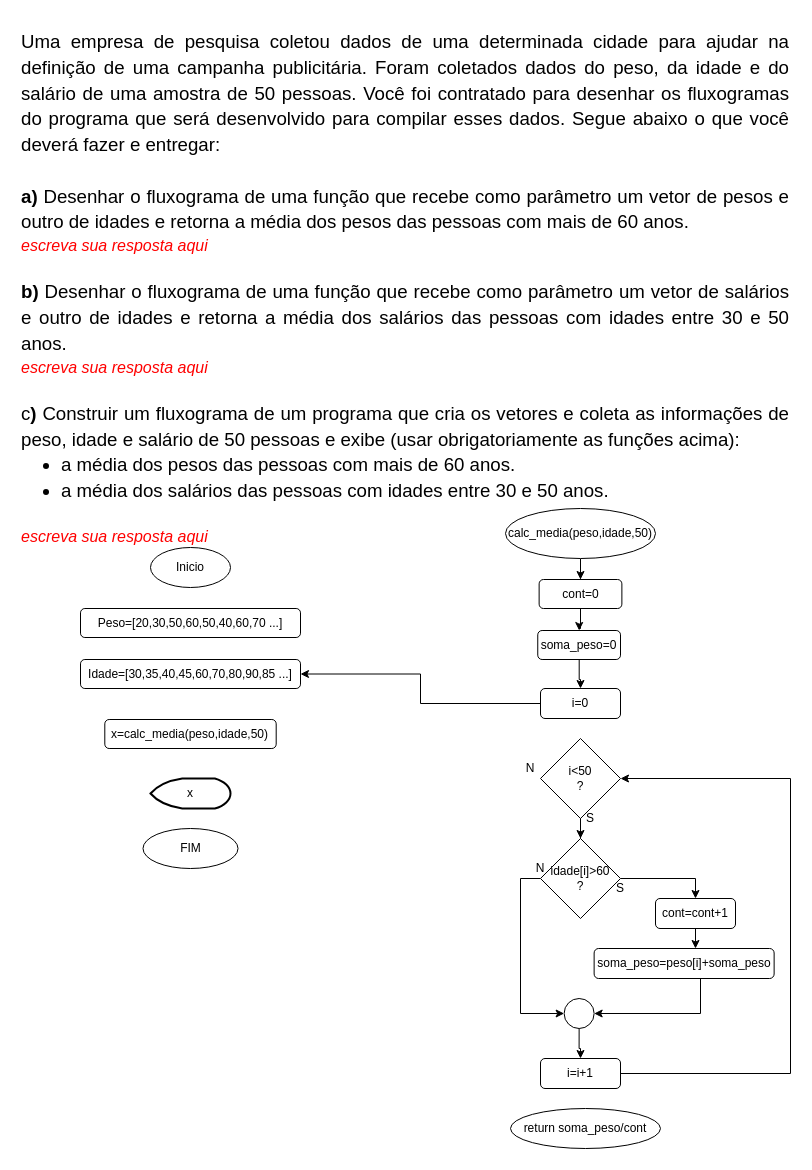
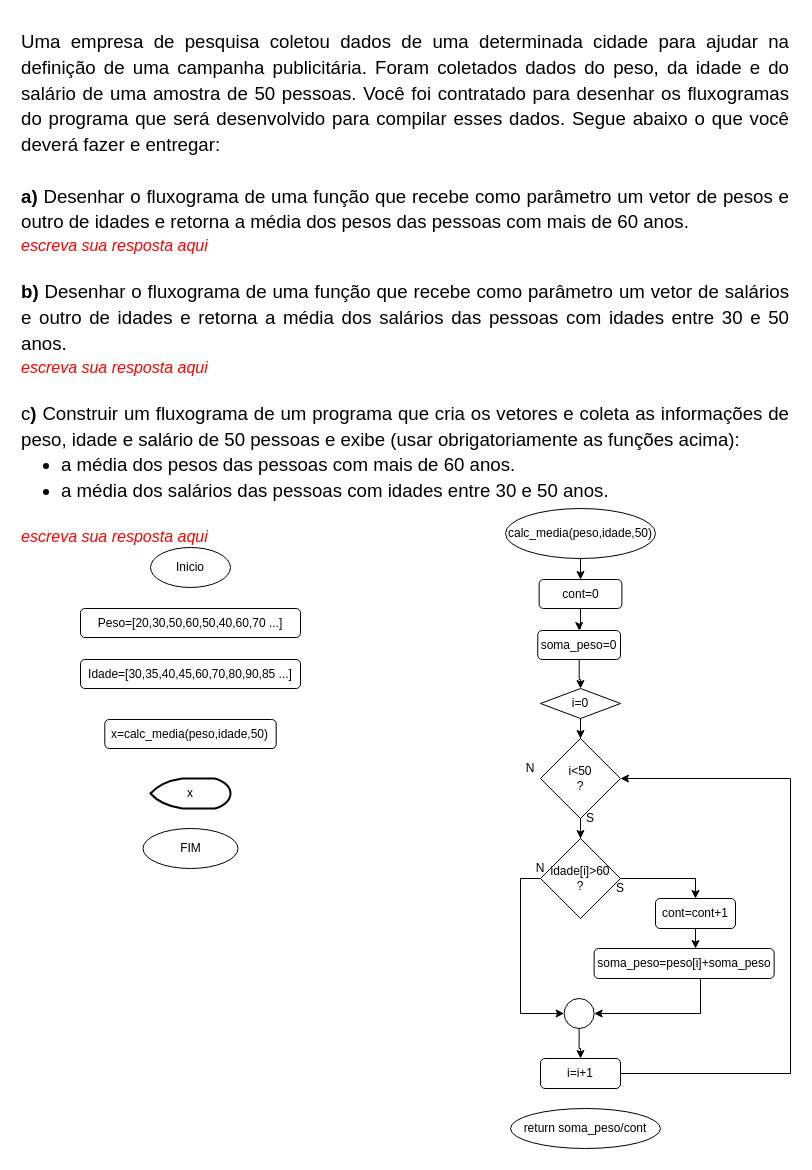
  <mxCell id="0" />
  <mxCell id="1" parent="0" />
  <mxCell id="2" value="&lt;br&gt;&lt;br&gt;&lt;b style=&quot;font-weight: normal&quot; id=&quot;docs-internal-guid-f367e695-7fff-05dd-d407-37b9cecacf52&quot;&gt;&lt;p dir=&quot;ltr&quot; style=&quot;line-height: 1.38 ; text-align: justify ; margin-top: 0pt ; margin-bottom: 0pt&quot;&gt;&lt;span style=&quot;font-size: 14pt ; font-family: &amp;#34;calibri&amp;#34; , sans-serif ; color: rgb(0 , 0 , 0) ; background-color: transparent ; font-weight: 400 ; font-style: normal ; font-variant: normal ; text-decoration: none ; vertical-align: baseline&quot;&gt;Uma empresa de pesquisa coletou dados de uma determinada cidade para ajudar na definição de uma campanha publicitária. Foram coletados dados do peso, da idade e do salário de uma amostra de 50 pessoas. Você foi contratado para desenhar os fluxogramas do programa que será desenvolvido para compilar esses dados. Segue abaixo o que você deverá fazer e entregar:&lt;/span&gt;&lt;/p&gt;&lt;p dir=&quot;ltr&quot; style=&quot;line-height: 1.38 ; text-align: justify ; margin-top: 0pt ; margin-bottom: 0pt&quot;&gt;&lt;span style=&quot;font-size: 14pt ; font-family: &amp;#34;calibri&amp;#34; , sans-serif ; color: rgb(0 , 0 , 0) ; background-color: transparent ; font-weight: 400 ; font-style: normal ; font-variant: normal ; text-decoration: none ; vertical-align: baseline&quot;&gt;&lt;br&gt;&lt;/span&gt;&lt;/p&gt;&lt;p dir=&quot;ltr&quot; style=&quot;line-height: 1.38 ; text-align: justify ; margin-top: 0pt ; margin-bottom: 0pt&quot;&gt;&lt;span style=&quot;font-size: 14pt ; font-family: &amp;#34;calibri&amp;#34; , sans-serif ; color: rgb(0 , 0 , 0) ; background-color: transparent ; font-weight: 700 ; font-style: normal ; font-variant: normal ; text-decoration: none ; vertical-align: baseline&quot;&gt;a) &lt;/span&gt;&lt;span style=&quot;font-size: 14pt ; font-family: &amp;#34;calibri&amp;#34; , sans-serif ; color: rgb(0 , 0 , 0) ; background-color: transparent ; font-weight: 400 ; font-style: normal ; font-variant: normal ; text-decoration: none ; vertical-align: baseline&quot;&gt;Desenhar o fluxograma de uma função que recebe como parâmetro um vetor de pesos e outro de idades e retorna a média dos pesos das pessoas com mais de 60 anos.&lt;/span&gt;&lt;/p&gt;&lt;p dir=&quot;ltr&quot; style=&quot;line-height: 1.38 ; text-align: justify ; margin-top: 0pt ; margin-bottom: 0pt&quot;&gt;&lt;span style=&quot;font-size: 14pt ; font-family: &amp;#34;calibri&amp;#34; , sans-serif ; color: rgb(0 , 0 , 0) ; background-color: transparent ; font-weight: 400 ; font-style: normal ; font-variant: normal ; text-decoration: none ; vertical-align: baseline&quot;&gt;&lt;span id=&quot;docs-internal-guid-11a64049-7fff-ae32-5dbd-ca60cdbc44b4&quot;&gt;&lt;/span&gt;&lt;/span&gt;&lt;/p&gt;&lt;p dir=&quot;ltr&quot; style=&quot;line-height: 1.38 ; text-align: justify ; margin-top: 0pt ; margin-bottom: 0pt&quot;&gt;&lt;span style=&quot;font-size: 12pt ; font-family: &amp;#34;calibri&amp;#34; , sans-serif ; color: rgb(255 , 0 , 0) ; background-color: transparent ; font-weight: 400 ; font-style: italic ; font-variant: normal ; text-decoration: none ; vertical-align: baseline&quot;&gt;escreva sua resposta aqui&lt;/span&gt;&lt;/p&gt;&lt;p dir=&quot;ltr&quot; style=&quot;line-height: 1.38 ; text-align: justify ; margin-top: 0pt ; margin-bottom: 0pt&quot;&gt;&lt;span style=&quot;font-size: 12pt ; font-family: &amp;#34;calibri&amp;#34; , sans-serif ; color: rgb(255 , 0 , 0) ; background-color: transparent ; font-weight: 400 ; font-style: italic ; font-variant: normal ; text-decoration: none ; vertical-align: baseline&quot;&gt;&lt;br&gt;&lt;/span&gt;&lt;/p&gt;&lt;p dir=&quot;ltr&quot; style=&quot;line-height: 1.38 ; text-align: justify ; margin-top: 0pt ; margin-bottom: 0pt&quot;&gt;&lt;span style=&quot;font-size: 14pt ; font-family: &amp;#34;calibri&amp;#34; , sans-serif ; color: rgb(0 , 0 , 0) ; background-color: transparent ; font-weight: 700 ; font-style: normal ; font-variant: normal ; text-decoration: none ; vertical-align: baseline&quot;&gt;b) &lt;/span&gt;&lt;span style=&quot;font-size: 14pt ; font-family: &amp;#34;calibri&amp;#34; , sans-serif ; color: rgb(0 , 0 , 0) ; background-color: transparent ; font-weight: 400 ; font-style: normal ; font-variant: normal ; text-decoration: none ; vertical-align: baseline&quot;&gt;Desenhar o fluxograma de uma função que recebe como parâmetro um vetor de salários e outro de idades e retorna a média dos salários das pessoas com idades entre 30 e 50 anos.&lt;/span&gt;&lt;/p&gt;&lt;p dir=&quot;ltr&quot; style=&quot;line-height: 1.38 ; text-align: justify ; margin-top: 0pt ; margin-bottom: 0pt&quot;&gt;&lt;span style=&quot;font-size: 12pt ; font-family: &amp;#34;calibri&amp;#34; , sans-serif ; color: rgb(255 , 0 , 0) ; background-color: transparent ; font-weight: 400 ; font-style: italic ; font-variant: normal ; text-decoration: none ; vertical-align: baseline&quot;&gt;&lt;span id=&quot;docs-internal-guid-d81f11be-7fff-fd33-b6b5-8922388f3a95&quot;&gt;&lt;/span&gt;&lt;/span&gt;&lt;/p&gt;&lt;p dir=&quot;ltr&quot; style=&quot;line-height: 1.38 ; text-align: justify ; margin-top: 0pt ; margin-bottom: 0pt&quot;&gt;&lt;span style=&quot;font-size: 12pt ; font-family: &amp;#34;calibri&amp;#34; , sans-serif ; color: rgb(255 , 0 , 0) ; background-color: transparent ; font-weight: 400 ; font-style: italic ; font-variant: normal ; text-decoration: none ; vertical-align: baseline&quot;&gt;escreva sua resposta aqui&lt;/span&gt;&lt;/p&gt;&lt;p dir=&quot;ltr&quot; style=&quot;line-height: 1.38 ; text-align: justify ; margin-top: 0pt ; margin-bottom: 0pt&quot;&gt;&lt;span style=&quot;font-size: 12pt ; font-family: &amp;#34;calibri&amp;#34; , sans-serif ; color: rgb(255 , 0 , 0) ; background-color: transparent ; font-weight: 400 ; font-style: italic ; font-variant: normal ; text-decoration: none ; vertical-align: baseline&quot;&gt;&lt;br&gt;&lt;/span&gt;&lt;/p&gt;&lt;p dir=&quot;ltr&quot; style=&quot;line-height: 1.38 ; text-align: justify ; margin-top: 0pt ; margin-bottom: 0pt&quot;&gt;&lt;span style=&quot;font-size: 14pt ; font-family: &amp;#34;calibri&amp;#34; , sans-serif ; color: rgb(0 , 0 , 0) ; background-color: transparent ; font-weight: 400 ; font-style: normal ; font-variant: normal ; text-decoration: none ; vertical-align: baseline&quot;&gt;c&lt;/span&gt;&lt;span style=&quot;font-size: 14pt ; font-family: &amp;#34;calibri&amp;#34; , sans-serif ; color: rgb(0 , 0 , 0) ; background-color: transparent ; font-weight: 700 ; font-style: normal ; font-variant: normal ; text-decoration: none ; vertical-align: baseline&quot;&gt;)&lt;/span&gt;&lt;span style=&quot;font-size: 14pt ; font-family: &amp;#34;calibri&amp;#34; , sans-serif ; color: rgb(0 , 0 , 0) ; background-color: transparent ; font-weight: 400 ; font-style: normal ; font-variant: normal ; text-decoration: none ; vertical-align: baseline&quot;&gt; Construir um fluxograma de um programa que cria os vetores e coleta as informações de peso, idade e salário de 50 pessoas e exibe (usar obrigatoriamente as funções acima):&lt;/span&gt;&lt;/p&gt;&lt;ul style=&quot;margin-top: 0 ; margin-bottom: 0&quot;&gt;&lt;li dir=&quot;ltr&quot; style=&quot;list-style-type: disc ; font-size: 14pt ; font-family: &amp;#34;calibri&amp;#34; , sans-serif ; color: rgb(0 , 0 , 0) ; background-color: transparent ; font-weight: 400 ; font-style: normal ; font-variant: normal ; text-decoration: none ; vertical-align: baseline&quot;&gt;&lt;p dir=&quot;ltr&quot; style=&quot;line-height: 1.38 ; text-align: justify ; margin-top: 0pt ; margin-bottom: 0pt&quot;&gt;&lt;span style=&quot;font-size: 14pt ; font-family: &amp;#34;calibri&amp;#34; , sans-serif ; color: rgb(0 , 0 , 0) ; background-color: transparent ; font-weight: 400 ; font-style: normal ; font-variant: normal ; text-decoration: none ; vertical-align: baseline&quot;&gt;a média dos pesos das pessoas com mais de 60 anos.&lt;/span&gt;&lt;/p&gt;&lt;/li&gt;&lt;li dir=&quot;ltr&quot; style=&quot;list-style-type: disc ; font-size: 14pt ; font-family: &amp;#34;calibri&amp;#34; , sans-serif ; color: rgb(0 , 0 , 0) ; background-color: transparent ; font-weight: 400 ; font-style: normal ; font-variant: normal ; text-decoration: none ; vertical-align: baseline&quot;&gt;&lt;p dir=&quot;ltr&quot; style=&quot;line-height: 1.38 ; text-align: justify ; margin-top: 0pt ; margin-bottom: 0pt&quot;&gt;&lt;span style=&quot;font-size: 14pt ; font-family: &amp;#34;calibri&amp;#34; , sans-serif ; color: rgb(0 , 0 , 0) ; background-color: transparent ; font-weight: 400 ; font-style: normal ; font-variant: normal ; text-decoration: none ; vertical-align: baseline&quot;&gt;a média dos salários das pessoas com idades entre 30 e 50 anos.&lt;/span&gt;&lt;/p&gt;&lt;/li&gt;&lt;/ul&gt;&lt;p dir=&quot;ltr&quot; style=&quot;line-height: 1.38 ; text-align: justify ; margin-top: 0pt ; margin-bottom: 0pt&quot;&gt;&lt;span style=&quot;font-size: 12pt ; font-family: &amp;#34;calibri&amp;#34; , sans-serif ; color: rgb(255 , 0 , 0) ; background-color: transparent ; font-weight: 400 ; font-style: italic ; font-variant: normal ; text-decoration: none ; vertical-align: baseline&quot;&gt;&lt;span id=&quot;docs-internal-guid-9d4a5a14-7fff-1daa-b311-a5176db41883&quot;&gt;&lt;br&gt;&lt;/span&gt;&lt;/span&gt;&lt;/p&gt;&lt;p dir=&quot;ltr&quot; style=&quot;line-height: 1.38 ; text-align: justify ; margin-top: 0pt ; margin-bottom: 0pt&quot;&gt;&lt;span style=&quot;font-size: 12pt ; font-family: &amp;#34;calibri&amp;#34; , sans-serif ; color: rgb(255 , 0 , 0) ; background-color: transparent ; font-weight: 400 ; font-style: italic ; font-variant: normal ; text-decoration: none ; vertical-align: baseline&quot;&gt;escreva sua resposta aqui&lt;/span&gt;&lt;/p&gt;&lt;/b&gt;&lt;br class=&quot;Apple-interchange-newline&quot;&gt;&lt;br&gt;" style="text;html=1;strokeColor=none;fillColor=none;align=center;verticalAlign=middle;whiteSpace=wrap;rounded=0;" vertex="1" parent="1"><mxGeometry x="20" y="20" width="770" height="480" as="geometry" /></mxCell>
  <mxCell id="3" style="edgeStyle=orthogonalEdgeStyle;rounded=0;orthogonalLoop=1;jettySize=auto;html=1;exitX=0.5;exitY=1;exitDx=0;exitDy=0;" edge="1" parent="1" source="2" target="2"><mxGeometry relative="1" as="geometry" /></mxCell>
  <mxCell id="4" style="edgeStyle=orthogonalEdgeStyle;rounded=0;orthogonalLoop=1;jettySize=auto;html=1;entryX=0.5;entryY=0;entryDx=0;entryDy=0;" edge="1" parent="1" source="5" target="21"><mxGeometry relative="1" as="geometry" /></mxCell>
  <mxCell id="5" value="calc_media(peso,idade,50)" style="ellipse;whiteSpace=wrap;html=1;" vertex="1" parent="1"><mxGeometry x="505.01" y="480" width="150" height="50" as="geometry" /></mxCell>
- <mxCell id="6" style="edgeStyle=orthogonalEdgeStyle;rounded=0;orthogonalLoop=1;jettySize=auto;html=1;" edge="1" parent="1" source="7" target="28"><mxGeometry relative="1" as="geometry" /></mxCell>
- <mxCell id="7" value="i=0" style="rounded=1;whiteSpace=wrap;html=1;" vertex="1" parent="1"><mxGeometry x="540" y="660" width="80" height="30" as="geometry" /></mxCell>
+ <mxCell id="6" style="edgeStyle=orthogonalEdgeStyle;rounded=0;orthogonalLoop=1;jettySize=auto;html=1;entryX=0.5;entryY=0;entryDx=0;entryDy=0;" edge="1" parent="1" source="7" target="12"><mxGeometry relative="1" as="geometry" /></mxCell>
+ <mxCell id="7" value="i=0" style="rhombus;whiteSpace=wrap;html=1;" vertex="1" parent="1"><mxGeometry x="540" y="660" width="80" height="30" as="geometry" /></mxCell>
  <mxCell id="8" style="edgeStyle=orthogonalEdgeStyle;rounded=0;orthogonalLoop=1;jettySize=auto;html=1;entryX=0.5;entryY=0;entryDx=0;entryDy=0;" edge="1" parent="1" source="9" target="7"><mxGeometry relative="1" as="geometry" /></mxCell>
  <mxCell id="9" value="soma_peso=0" style="rounded=1;whiteSpace=wrap;html=1;" vertex="1" parent="1"><mxGeometry x="537.26" y="602" width="82.75" height="29" as="geometry" /></mxCell>
  <mxCell id="10" value="return soma_peso/cont" style="ellipse;whiteSpace=wrap;html=1;" vertex="1" parent="1"><mxGeometry x="510" y="1080" width="150" height="40" as="geometry" /></mxCell>
  <mxCell id="11" style="edgeStyle=orthogonalEdgeStyle;rounded=0;orthogonalLoop=1;jettySize=auto;html=1;entryX=0.5;entryY=0;entryDx=0;entryDy=0;" edge="1" parent="1" source="12" target="17"><mxGeometry relative="1" as="geometry" /></mxCell>
  <mxCell id="12" value="i&amp;lt;50&lt;br&gt;?" style="rhombus;whiteSpace=wrap;html=1;" vertex="1" parent="1"><mxGeometry x="540" y="710" width="80" height="80" as="geometry" /></mxCell>
  <mxCell id="13" style="edgeStyle=orthogonalEdgeStyle;rounded=0;orthogonalLoop=1;jettySize=auto;html=1;entryX=1;entryY=0.5;entryDx=0;entryDy=0;" edge="1" parent="1" source="14" target="12"><mxGeometry relative="1" as="geometry"><Array as="points"><mxPoint x="790" y="1045" /><mxPoint x="790" y="750" /></Array></mxGeometry></mxCell>
  <mxCell id="14" value="i=i+1" style="rounded=1;whiteSpace=wrap;html=1;" vertex="1" parent="1"><mxGeometry x="540" y="1030" width="80" height="30" as="geometry" /></mxCell>
  <mxCell id="15" style="edgeStyle=orthogonalEdgeStyle;rounded=0;orthogonalLoop=1;jettySize=auto;html=1;entryX=0.5;entryY=0;entryDx=0;entryDy=0;" edge="1" parent="1" source="17" target="19"><mxGeometry relative="1" as="geometry" /></mxCell>
  <mxCell id="16" style="edgeStyle=orthogonalEdgeStyle;rounded=0;orthogonalLoop=1;jettySize=auto;html=1;entryX=0;entryY=0.5;entryDx=0;entryDy=0;" edge="1" parent="1" source="17" target="25"><mxGeometry relative="1" as="geometry"><Array as="points"><mxPoint x="520" y="850" /><mxPoint x="520" y="985" /></Array></mxGeometry></mxCell>
  <mxCell id="17" value="idade[i]&amp;gt;60&lt;br&gt;?" style="rhombus;whiteSpace=wrap;html=1;" vertex="1" parent="1"><mxGeometry x="540" y="810" width="80" height="80" as="geometry" /></mxCell>
  <mxCell id="18" style="edgeStyle=orthogonalEdgeStyle;rounded=0;orthogonalLoop=1;jettySize=auto;html=1;" edge="1" parent="1" source="19"><mxGeometry relative="1" as="geometry"><mxPoint x="695" y="920" as="targetPoint" /></mxGeometry></mxCell>
  <mxCell id="19" value="cont=cont+1" style="rounded=1;whiteSpace=wrap;html=1;" vertex="1" parent="1"><mxGeometry x="655" y="870" width="80" height="30" as="geometry" /></mxCell>
  <mxCell id="20" style="edgeStyle=orthogonalEdgeStyle;rounded=0;orthogonalLoop=1;jettySize=auto;html=1;" edge="1" parent="1" source="21" target="9"><mxGeometry relative="1" as="geometry" /></mxCell>
  <mxCell id="21" value="cont=0" style="rounded=1;whiteSpace=wrap;html=1;" vertex="1" parent="1"><mxGeometry x="538.63" y="551" width="82.75" height="29" as="geometry" /></mxCell>
  <mxCell id="22" style="edgeStyle=orthogonalEdgeStyle;rounded=0;orthogonalLoop=1;jettySize=auto;html=1;entryX=1;entryY=0.5;entryDx=0;entryDy=0;exitX=0.5;exitY=1;exitDx=0;exitDy=0;" edge="1" parent="1" source="23" target="25"><mxGeometry relative="1" as="geometry"><Array as="points"><mxPoint x="700" y="950" /><mxPoint x="700" y="985" /></Array></mxGeometry></mxCell>
  <mxCell id="23" value="soma_peso=peso[i]+soma_peso" style="rounded=1;whiteSpace=wrap;html=1;" vertex="1" parent="1"><mxGeometry x="593.63" y="920" width="180" height="30" as="geometry" /></mxCell>
  <mxCell id="24" style="edgeStyle=orthogonalEdgeStyle;rounded=0;orthogonalLoop=1;jettySize=auto;html=1;entryX=0.5;entryY=0;entryDx=0;entryDy=0;" edge="1" parent="1" source="25" target="14"><mxGeometry relative="1" as="geometry" /></mxCell>
  <mxCell id="25" value="" style="ellipse;whiteSpace=wrap;html=1;aspect=fixed;" vertex="1" parent="1"><mxGeometry x="563.63" y="970" width="30" height="30" as="geometry" /></mxCell>
  <mxCell id="26" value="Inicio" style="ellipse;whiteSpace=wrap;html=1;" vertex="1" parent="1"><mxGeometry x="150" y="519" width="80" height="40" as="geometry" /></mxCell>
  <mxCell id="27" value="Peso=[20,30,50,60,50,40,60,70 ...]" style="rounded=1;whiteSpace=wrap;html=1;" vertex="1" parent="1"><mxGeometry x="80" y="580" width="220" height="29" as="geometry" /></mxCell>
  <mxCell id="28" value="Idade=[30,35,40,45,60,70,80,90,85 ...]" style="rounded=1;whiteSpace=wrap;html=1;" vertex="1" parent="1"><mxGeometry x="80" y="631" width="220" height="29" as="geometry" /></mxCell>
  <mxCell id="29" value="x=calc_media(peso,idade,50)" style="rounded=1;whiteSpace=wrap;html=1;" vertex="1" parent="1"><mxGeometry x="104.31" y="691" width="171.38" height="29" as="geometry" /></mxCell>
  <mxCell id="30" value="FIM" style="ellipse;whiteSpace=wrap;html=1;" vertex="1" parent="1"><mxGeometry x="142.5" y="800" width="95" height="40" as="geometry" /></mxCell>
  <mxCell id="31" value="x" style="strokeWidth=2;html=1;shape=mxgraph.flowchart.display;whiteSpace=wrap;" vertex="1" parent="1"><mxGeometry x="150" y="750" width="80" height="30" as="geometry" /></mxCell>
  <mxCell id="32" value="S" style="text;html=1;strokeColor=none;fillColor=none;align=center;verticalAlign=middle;whiteSpace=wrap;rounded=0;" vertex="1" parent="1"><mxGeometry x="570" y="780" width="40" height="20" as="geometry" /></mxCell>
  <mxCell id="33" value="S" style="text;html=1;strokeColor=none;fillColor=none;align=center;verticalAlign=middle;whiteSpace=wrap;rounded=0;" vertex="1" parent="1"><mxGeometry x="600" y="850" width="40" height="20" as="geometry" /></mxCell>
  <mxCell id="34" value="N" style="text;html=1;strokeColor=none;fillColor=none;align=center;verticalAlign=middle;whiteSpace=wrap;rounded=0;" vertex="1" parent="1"><mxGeometry x="520" y="830" width="40" height="20" as="geometry" /></mxCell>
  <mxCell id="35" value="N" style="text;html=1;strokeColor=none;fillColor=none;align=center;verticalAlign=middle;whiteSpace=wrap;rounded=0;" vertex="1" parent="1"><mxGeometry x="510" y="730" width="40" height="20" as="geometry" /></mxCell>
